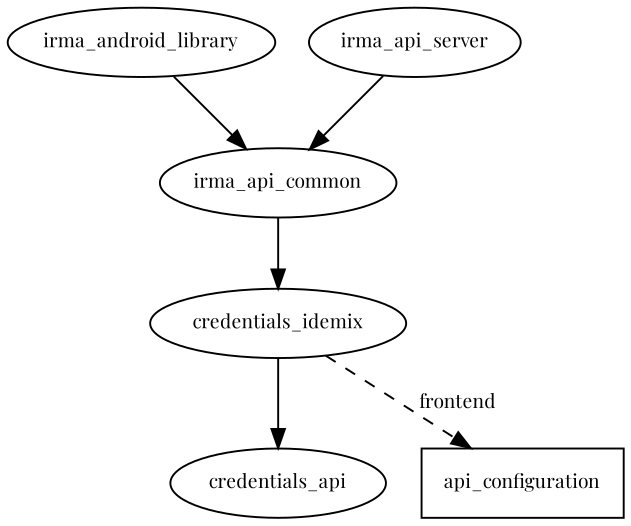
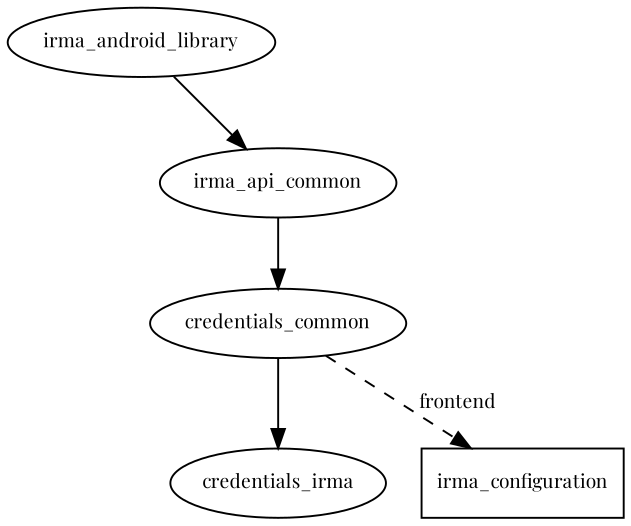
  digraph {
    fontname="Playfair Display"
    fontsize="10pt"
    node [fontname="Playfair Display" fontsize="10pt"]
    edge [fontname="Playfair Display" fontsize="10pt"]
    n1 [label=irma_android_library]
    n2 [label=irma_api_common]
-   n3 [label=credentials_idemix]
-   n4 [label=irma_api_server]
-   n5 [label=credentials_api]
-   n6 [label=api_configuration shape=rect]
+   n3 [label=credentials_common]
+   n5 [label=credentials_irma]
+   n6 [label=irma_configuration shape=rect]
    n1 -> n2
    n2 -> n3
    n3 -> n5
    n3 -> n6 [label=" frontend" style=dashed weight=0]
-   n4 -> n2
  }
